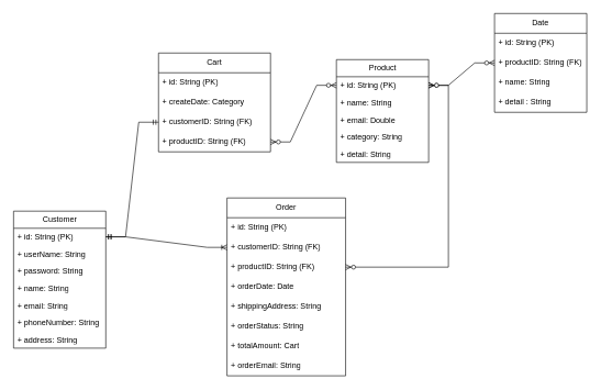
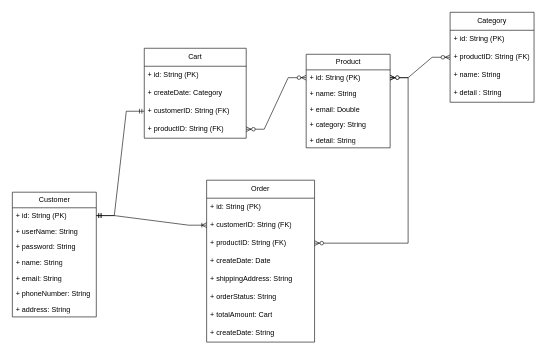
  <mxCell id="0" />
  <mxCell id="1" parent="0" />
  <mxCell id="2" value="Customer" style="swimlane;fontStyle=0;childLayout=stackLayout;horizontal=1;startSize=26;fillColor=none;horizontalStack=0;resizeParent=1;resizeParentMax=0;resizeLast=0;collapsible=1;marginBottom=0;html=1;" parent="1" vertex="1"><mxGeometry y="320" width="140" height="208" as="geometry" x="20" /></mxCell>
  <mxCell id="3" value="+ id: String (PK)" style="text;strokeColor=none;fillColor=none;align=left;verticalAlign=top;spacingLeft=4;spacingRight=4;overflow=hidden;rotatable=0;points=[[0,0.5],[1,0.5]];portConstraint=eastwest;whiteSpace=wrap;html=1;" parent="2" vertex="1"><mxGeometry y="26" width="140" height="26" as="geometry" /></mxCell>
  <mxCell id="4" value="+ userName: String" style="text;strokeColor=none;fillColor=none;align=left;verticalAlign=top;spacingLeft=4;spacingRight=4;overflow=hidden;rotatable=0;points=[[0,0.5],[1,0.5]];portConstraint=eastwest;whiteSpace=wrap;html=1;" parent="2" vertex="1"><mxGeometry y="52" width="140" height="26" as="geometry" /></mxCell>
  <mxCell id="5" value="+ password: String" style="text;strokeColor=none;fillColor=none;align=left;verticalAlign=top;spacingLeft=4;spacingRight=4;overflow=hidden;rotatable=0;points=[[0,0.5],[1,0.5]];portConstraint=eastwest;whiteSpace=wrap;html=1;" parent="2" vertex="1"><mxGeometry y="78" width="140" height="26" as="geometry" /></mxCell>
  <mxCell id="6" value="+ name:&amp;nbsp;&lt;span style=&quot;color: rgba(0, 0, 0, 0); font-family: monospace; font-size: 0px; text-wrap: nowrap;&quot;&gt;%3CmxGraphModel%3E%3Croot%3E%3CmxCell%20id%3D%220%22%2F%3E%3CmxCell%20id%3D%221%22%20parent%3D%220%22%2F%3E%3CmxCell%20id%3D%222%22%20value%3D%22%2B%20password%3A%20String%22%20style%3D%22text%3BstrokeColor%3Dnone%3BfillColor%3Dnone%3Balign%3Dleft%3BverticalAlign%3Dtop%3BspacingLeft%3D4%3BspacingRight%3D4%3Boverflow%3Dhidden%3Brotatable%3D0%3Bpoints%3D%5B%5B0%2C0.5%5D%2C%5B1%2C0.5%5D%5D%3BportConstraint%3Deastwest%3BwhiteSpace%3Dwrap%3Bhtml%3D1%3B%22%20vertex%3D%221%22%20parent%3D%221%22%3E%3CmxGeometry%20x%3D%22340%22%20y%3D%22298%22%20width%3D%22140%22%20height%3D%2226%22%20as%3D%22geometry%22%2F%3E%3C%2FmxCell%3E%3C%2Froot%3E%3C%2FmxGraphModel%3E&lt;/span&gt;String" style="text;strokeColor=none;fillColor=none;align=left;verticalAlign=top;spacingLeft=4;spacingRight=4;overflow=hidden;rotatable=0;points=[[0,0.5],[1,0.5]];portConstraint=eastwest;whiteSpace=wrap;html=1;" parent="2" vertex="1"><mxGeometry y="104" width="140" height="26" as="geometry" /></mxCell>
  <mxCell id="7" value="+ email: String" style="text;strokeColor=none;fillColor=none;align=left;verticalAlign=top;spacingLeft=4;spacingRight=4;overflow=hidden;rotatable=0;points=[[0,0.5],[1,0.5]];portConstraint=eastwest;whiteSpace=wrap;html=1;" parent="2" vertex="1"><mxGeometry y="130" width="140" height="26" as="geometry" /></mxCell>
  <mxCell id="8" value="+ phoneNumber: String" style="text;strokeColor=none;fillColor=none;align=left;verticalAlign=top;spacingLeft=4;spacingRight=4;overflow=hidden;rotatable=0;points=[[0,0.5],[1,0.5]];portConstraint=eastwest;whiteSpace=wrap;html=1;" parent="2" vertex="1"><mxGeometry y="156" width="140" height="26" as="geometry" /></mxCell>
  <mxCell id="9" value="+ address: String&lt;span style=&quot;color: rgba(0, 0, 0, 0); font-family: monospace; font-size: 0px; text-wrap: nowrap;&quot;&gt;%3CmxGraphModel%3E%3Croot%3E%3CmxCell%20id%3D%220%22%2F%3E%3CmxCell%20id%3D%221%22%20parent%3D%220%22%2F%3E%3CmxCell%20id%3D%222%22%20value%3D%22%2B%20email%3A%20String%22%20style%3D%22text%3BstrokeColor%3Dnone%3BfillColor%3Dnone%3Balign%3Dleft%3BverticalAlign%3Dtop%3BspacingLeft%3D4%3BspacingRight%3D4%3Boverflow%3Dhidden%3Brotatable%3D0%3Bpoints%3D%5B%5B0%2C0.5%5D%2C%5B1%2C0.5%5D%5D%3BportConstraint%3Deastwest%3BwhiteSpace%3Dwrap%3Bhtml%3D1%3B%22%20vertex%3D%221%22%20parent%3D%221%22%3E%3CmxGeometry%20x%3D%22340%22%20y%3D%22350%22%20width%3D%22140%22%20height%3D%2226%22%20as%3D%22geometry%22%2F%3E%3C%2FmxCell%3E%3C%2Froot%3E%3C%2FmxGraphModel%3E&lt;/span&gt;" style="text;strokeColor=none;fillColor=none;align=left;verticalAlign=top;spacingLeft=4;spacingRight=4;overflow=hidden;rotatable=0;points=[[0,0.5],[1,0.5]];portConstraint=eastwest;whiteSpace=wrap;html=1;" parent="2" vertex="1"><mxGeometry y="182" width="140" height="26" as="geometry" /></mxCell>
  <mxCell id="10" value="Product" style="swimlane;fontStyle=0;childLayout=stackLayout;horizontal=1;startSize=26;fillColor=none;horizontalStack=0;resizeParent=1;resizeParentMax=0;resizeLast=0;collapsible=1;marginBottom=0;html=1;" parent="1" vertex="1"><mxGeometry x="510" y="90" width="140" height="156" as="geometry" /></mxCell>
  <mxCell id="11" value="+ id: String (PK)" style="text;strokeColor=none;fillColor=none;align=left;verticalAlign=top;spacingLeft=4;spacingRight=4;overflow=hidden;rotatable=0;points=[[0,0.5],[1,0.5]];portConstraint=eastwest;whiteSpace=wrap;html=1;" parent="10" vertex="1"><mxGeometry y="26" width="140" height="26" as="geometry" /></mxCell>
  <mxCell id="12" value="+ name: String" style="text;strokeColor=none;fillColor=none;align=left;verticalAlign=top;spacingLeft=4;spacingRight=4;overflow=hidden;rotatable=0;points=[[0,0.5],[1,0.5]];portConstraint=eastwest;whiteSpace=wrap;html=1;" parent="10" vertex="1"><mxGeometry y="52" width="140" height="26" as="geometry" /></mxCell>
  <mxCell id="13" value="+ email: Double" style="text;strokeColor=none;fillColor=none;align=left;verticalAlign=top;spacingLeft=4;spacingRight=4;overflow=hidden;rotatable=0;points=[[0,0.5],[1,0.5]];portConstraint=eastwest;whiteSpace=wrap;html=1;" parent="10" vertex="1"><mxGeometry y="78" width="140" height="26" as="geometry" /></mxCell>
  <mxCell id="14" value="+ category:&amp;nbsp;&lt;span style=&quot;color: rgba(0, 0, 0, 0); font-family: monospace; font-size: 0px; text-wrap: nowrap;&quot;&gt;%3CmxGraphModel%3E%3Croot%3E%3CmxCell%20id%3D%220%22%2F%3E%3CmxCell%20id%3D%221%22%20parent%3D%220%22%2F%3E%3CmxCell%20id%3D%222%22%20value%3D%22%2B%20password%3A%20String%22%20style%3D%22text%3BstrokeColor%3Dnone%3BfillColor%3Dnone%3Balign%3Dleft%3BverticalAlign%3Dtop%3BspacingLeft%3D4%3BspacingRight%3D4%3Boverflow%3Dhidden%3Brotatable%3D0%3Bpoints%3D%5B%5B0%2C0.5%5D%2C%5B1%2C0.5%5D%5D%3BportConstraint%3Deastwest%3BwhiteSpace%3Dwrap%3Bhtml%3D1%3B%22%20vertex%3D%221%22%20parent%3D%221%22%3E%3CmxGeometry%20x%3D%22340%22%20y%3D%22298%22%20width%3D%22140%22%20height%3D%2226%22%20as%3D%22geometry%22%2F%3E%3C%2FmxCell%3E%3C%2Froot%3E%3C%2FmxGraphModel3E&lt;/span&gt;String" style="text;strokeColor=none;fillColor=none;align=left;verticalAlign=top;spacingLeft=4;spacingRight=4;overflow=hidden;rotatable=0;points=[[0,0.5],[1,0.5]];portConstraint=eastwest;whiteSpace=wrap;html=1;" parent="10" vertex="1"><mxGeometry y="104" width="140" height="26" as="geometry" /></mxCell>
  <mxCell id="15" value="+ detail: String" style="text;strokeColor=none;fillColor=none;align=left;verticalAlign=top;spacingLeft=4;spacingRight=4;overflow=hidden;rotatable=0;points=[[0,0.5],[1,0.5]];portConstraint=eastwest;whiteSpace=wrap;html=1;" parent="10" vertex="1"><mxGeometry y="130" width="140" height="26" as="geometry" /></mxCell>
  <mxCell id="16" value="Order" style="swimlane;fontStyle=0;childLayout=stackLayout;horizontal=1;startSize=30;horizontalStack=0;resizeParent=1;resizeParentMax=0;resizeLast=0;collapsible=1;marginBottom=0;whiteSpace=wrap;html=1;" parent="1" vertex="1"><mxGeometry x="344" y="300" width="180" height="270" as="geometry" /></mxCell>
  <mxCell id="17" value="+ id: String (PK)" style="text;strokeColor=none;fillColor=none;align=left;verticalAlign=middle;spacingLeft=4;spacingRight=4;overflow=hidden;points=[[0,0.5],[1,0.5]];portConstraint=eastwest;rotatable=0;whiteSpace=wrap;html=1;" parent="16" vertex="1"><mxGeometry y="30" width="180" height="30" as="geometry" /></mxCell>
  <mxCell id="18" value="+ customerID: String (FK)" style="text;strokeColor=none;fillColor=none;align=left;verticalAlign=middle;spacingLeft=4;spacingRight=4;overflow=hidden;points=[[0,0.5],[1,0.5]];portConstraint=eastwest;rotatable=0;whiteSpace=wrap;html=1;" parent="16" vertex="1"><mxGeometry y="60" width="180" height="30" as="geometry" /></mxCell>
  <mxCell id="19" value="+ productID: String (FK)" style="text;strokeColor=none;fillColor=none;align=left;verticalAlign=middle;spacingLeft=4;spacingRight=4;overflow=hidden;points=[[0,0.5],[1,0.5]];portConstraint=eastwest;rotatable=0;whiteSpace=wrap;html=1;" vertex="1" parent="16"><mxGeometry y="90" width="180" height="30" as="geometry" /></mxCell>
- <mxCell id="20" value="+ orderDate: Date&amp;nbsp;" style="text;strokeColor=none;fillColor=none;align=left;verticalAlign=middle;spacingLeft=4;spacingRight=4;overflow=hidden;points=[[0,0.5],[1,0.5]];portConstraint=eastwest;rotatable=0;whiteSpace=wrap;html=1;" parent="16" vertex="1"><mxGeometry y="120" width="180" height="30" as="geometry" /></mxCell>
+ <mxCell id="20" value="+ createDate: Date&amp;nbsp;" style="text;strokeColor=none;fillColor=none;align=left;verticalAlign=middle;spacingLeft=4;spacingRight=4;overflow=hidden;points=[[0,0.5],[1,0.5]];portConstraint=eastwest;rotatable=0;whiteSpace=wrap;html=1;" parent="16" vertex="1"><mxGeometry y="120" width="180" height="30" as="geometry" /></mxCell>
  <mxCell id="21" value="+ shippingAddress: String" style="text;strokeColor=none;fillColor=none;align=left;verticalAlign=middle;spacingLeft=4;spacingRight=4;overflow=hidden;points=[[0,0.5],[1,0.5]];portConstraint=eastwest;rotatable=0;whiteSpace=wrap;html=1;" parent="16" vertex="1"><mxGeometry y="150" width="180" height="30" as="geometry" /></mxCell>
  <mxCell id="22" value="+ orderStatus: String" style="text;strokeColor=none;fillColor=none;align=left;verticalAlign=middle;spacingLeft=4;spacingRight=4;overflow=hidden;points=[[0,0.5],[1,0.5]];portConstraint=eastwest;rotatable=0;whiteSpace=wrap;html=1;" parent="16" vertex="1"><mxGeometry y="180" width="180" height="30" as="geometry" /></mxCell>
  <mxCell id="23" value="+ totalAmount: Cart" style="text;strokeColor=none;fillColor=none;align=left;verticalAlign=middle;spacingLeft=4;spacingRight=4;overflow=hidden;points=[[0,0.5],[1,0.5]];portConstraint=eastwest;rotatable=0;whiteSpace=wrap;html=1;" parent="16" vertex="1"><mxGeometry y="210" width="180" height="30" as="geometry" /></mxCell>
- <mxCell id="24" value="+ orderEmail: String" style="text;strokeColor=none;fillColor=none;align=left;verticalAlign=middle;spacingLeft=4;spacingRight=4;overflow=hidden;points=[[0,0.5],[1,0.5]];portConstraint=eastwest;rotatable=0;whiteSpace=wrap;html=1;" parent="16" vertex="1"><mxGeometry y="240" width="180" height="30" as="geometry" /></mxCell>
+ <mxCell id="24" value="+ createDate: String" style="text;strokeColor=none;fillColor=none;align=left;verticalAlign=middle;spacingLeft=4;spacingRight=4;overflow=hidden;points=[[0,0.5],[1,0.5]];portConstraint=eastwest;rotatable=0;whiteSpace=wrap;html=1;" parent="16" vertex="1"><mxGeometry y="240" width="180" height="30" as="geometry" /></mxCell>
  <mxCell id="25" value="Cart" style="swimlane;fontStyle=0;childLayout=stackLayout;horizontal=1;startSize=30;horizontalStack=0;resizeParent=1;resizeParentMax=0;resizeLast=0;collapsible=1;marginBottom=0;whiteSpace=wrap;html=1;" parent="1" vertex="1"><mxGeometry x="240" y="80" width="170" height="150" as="geometry" /></mxCell>
  <mxCell id="26" value="+ id: String (PK)" style="text;strokeColor=none;fillColor=none;align=left;verticalAlign=middle;spacingLeft=4;spacingRight=4;overflow=hidden;points=[[0,0.5],[1,0.5]];portConstraint=eastwest;rotatable=0;whiteSpace=wrap;html=1;" parent="25" vertex="1"><mxGeometry y="30" width="170" height="30" as="geometry" /></mxCell>
  <mxCell id="27" value="+ createDate: Category&amp;nbsp;" style="text;strokeColor=none;fillColor=none;align=left;verticalAlign=middle;spacingLeft=4;spacingRight=4;overflow=hidden;points=[[0,0.5],[1,0.5]];portConstraint=eastwest;rotatable=0;whiteSpace=wrap;html=1;" parent="25" vertex="1"><mxGeometry y="60" width="170" height="30" as="geometry" /></mxCell>
  <mxCell id="28" value="+ customerID: String (FK)" style="text;strokeColor=none;fillColor=none;align=left;verticalAlign=middle;spacingLeft=4;spacingRight=4;overflow=hidden;points=[[0,0.5],[1,0.5]];portConstraint=eastwest;rotatable=0;whiteSpace=wrap;html=1;" parent="25" vertex="1"><mxGeometry y="90" width="170" height="30" as="geometry" /></mxCell>
  <mxCell id="29" value="+ productID: String (FK)" style="text;strokeColor=none;fillColor=none;align=left;verticalAlign=middle;spacingLeft=4;spacingRight=4;overflow=hidden;points=[[0,0.5],[1,0.5]];portConstraint=eastwest;rotatable=0;whiteSpace=wrap;html=1;" parent="25" vertex="1"><mxGeometry y="120" width="170" height="30" as="geometry" /></mxCell>
- <mxCell id="30" value="Date" style="swimlane;fontStyle=0;childLayout=stackLayout;horizontal=1;startSize=30;horizontalStack=0;resizeParent=1;resizeParentMax=0;resizeLast=0;collapsible=1;marginBottom=0;whiteSpace=wrap;html=1;" parent="1" vertex="1"><mxGeometry x="750" y="20" width="140" height="150" as="geometry" /></mxCell>
+ <mxCell id="30" value="Category" style="swimlane;fontStyle=0;childLayout=stackLayout;horizontal=1;startSize=30;horizontalStack=0;resizeParent=1;resizeParentMax=0;resizeLast=0;collapsible=1;marginBottom=0;whiteSpace=wrap;html=1;" parent="1" vertex="1"><mxGeometry x="750" y="20" width="140" height="150" as="geometry" /></mxCell>
  <mxCell id="31" value="+ id: String (PK)" style="text;strokeColor=none;fillColor=none;align=left;verticalAlign=middle;spacingLeft=4;spacingRight=4;overflow=hidden;points=[[0,0.5],[1,0.5]];portConstraint=eastwest;rotatable=0;whiteSpace=wrap;html=1;" parent="30" vertex="1"><mxGeometry y="30" width="140" height="30" as="geometry" /></mxCell>
  <mxCell id="32" value="+ productID: String (FK)" style="text;strokeColor=none;fillColor=none;align=left;verticalAlign=middle;spacingLeft=4;spacingRight=4;overflow=hidden;points=[[0,0.5],[1,0.5]];portConstraint=eastwest;rotatable=0;whiteSpace=wrap;html=1;" vertex="1" parent="30"><mxGeometry y="60" width="140" height="30" as="geometry" /></mxCell>
  <mxCell id="33" value="+ name: String" style="text;strokeColor=none;fillColor=none;align=left;verticalAlign=middle;spacingLeft=4;spacingRight=4;overflow=hidden;points=[[0,0.5],[1,0.5]];portConstraint=eastwest;rotatable=0;whiteSpace=wrap;html=1;" parent="30" vertex="1"><mxGeometry y="90" width="140" height="30" as="geometry" /></mxCell>
  <mxCell id="34" value="+ detail : String" style="text;strokeColor=none;fillColor=none;align=left;verticalAlign=middle;spacingLeft=4;spacingRight=4;overflow=hidden;points=[[0,0.5],[1,0.5]];portConstraint=eastwest;rotatable=0;whiteSpace=wrap;html=1;" parent="30" vertex="1"><mxGeometry y="120" width="140" height="30" as="geometry" /></mxCell>
  <mxCell id="35" value="" style="edgeStyle=entityRelationEdgeStyle;fontSize=12;html=1;endArrow=ERzeroToMany;endFill=1;startArrow=ERzeroToMany;rounded=0;exitX=1;exitY=0.5;exitDx=0;exitDy=0;" edge="1" parent="1" source="19" target="11"><mxGeometry width="100" height="100" relative="1" as="geometry"><mxPoint x="510" y="420" as="sourcePoint" /><mxPoint x="610" y="320" as="targetPoint" /><Array as="points"><mxPoint x="530" y="560" /><mxPoint x="710" y="340" /><mxPoint x="670" y="390" /><mxPoint x="690" y="390" /><mxPoint x="700" y="390" /></Array></mxGeometry></mxCell>
  <mxCell id="36" value="" style="edgeStyle=entityRelationEdgeStyle;fontSize=12;html=1;endArrow=ERoneToMany;startArrow=ERmandOne;rounded=0;exitX=1;exitY=0.5;exitDx=0;exitDy=0;entryX=0;entryY=0.5;entryDx=0;entryDy=0;" edge="1" parent="1" source="3" target="18"><mxGeometry width="100" height="100" relative="1" as="geometry"><mxPoint x="510" y="520" as="sourcePoint" /><mxPoint x="610" y="420" as="targetPoint" /></mxGeometry></mxCell>
  <mxCell id="37" value="" style="edgeStyle=entityRelationEdgeStyle;fontSize=12;html=1;endArrow=ERmandOne;startArrow=ERmandOne;rounded=0;exitX=1;exitY=0.5;exitDx=0;exitDy=0;entryX=0;entryY=0.5;entryDx=0;entryDy=0;" edge="1" parent="1" source="3" target="28"><mxGeometry width="100" height="100" relative="1" as="geometry"><mxPoint x="370" y="420" as="sourcePoint" /><mxPoint x="470" y="320" as="targetPoint" /></mxGeometry></mxCell>
  <mxCell id="38" value="" style="edgeStyle=entityRelationEdgeStyle;fontSize=12;html=1;endArrow=ERzeroToMany;endFill=1;startArrow=ERzeroToMany;rounded=0;exitX=1;exitY=0.5;exitDx=0;exitDy=0;entryX=0;entryY=0.5;entryDx=0;entryDy=0;" edge="1" parent="1" source="29" target="11"><mxGeometry width="100" height="100" relative="1" as="geometry"><mxPoint x="370" y="320" as="sourcePoint" /><mxPoint x="470" y="220" as="targetPoint" /></mxGeometry></mxCell>
  <mxCell id="39" value="" style="edgeStyle=entityRelationEdgeStyle;fontSize=12;html=1;endArrow=ERzeroToMany;endFill=1;startArrow=ERzeroToMany;rounded=0;entryX=0;entryY=0.5;entryDx=0;entryDy=0;exitX=1;exitY=0.5;exitDx=0;exitDy=0;" edge="1" parent="1" source="11" target="32"><mxGeometry width="100" height="100" relative="1" as="geometry"><mxPoint x="660" y="130" as="sourcePoint" /><mxPoint x="750" y="240" as="targetPoint" /></mxGeometry></mxCell>
